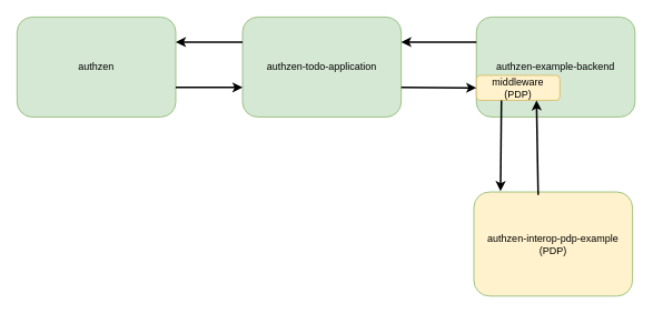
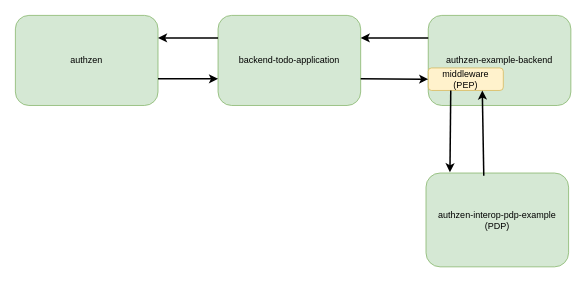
  <mxCell id="0" />
  <mxCell id="1" parent="0" />
- <mxCell id="2" value="&lt;div&gt;authzen-interop-pdp-example&lt;/div&gt;(PDP)" style="rounded=1;whiteSpace=wrap;html=1;fillColor=#fff2cc;strokeColor=#82b366;" parent="1" vertex="1"><mxGeometry x="567" y="230" width="190" height="125" as="geometry" /></mxCell>
+ <mxCell id="2" value="&lt;div&gt;authzen-interop-pdp-example&lt;/div&gt;(PDP)" style="rounded=1;whiteSpace=wrap;html=1;fillColor=#d5e8d4;strokeColor=#82b366;" parent="1" vertex="1"><mxGeometry x="567" y="230" width="190" height="125" as="geometry" /></mxCell>
  <mxCell id="3" value="&lt;div&gt;authzen-example-backend&lt;/div&gt;" style="rounded=1;whiteSpace=wrap;html=1;fillColor=#d5e8d4;strokeColor=#82b366;" parent="1" vertex="1"><mxGeometry x="570" y="20" width="190" height="120" as="geometry" /></mxCell>
- <mxCell id="4" value="authzen-todo-application" style="rounded=1;whiteSpace=wrap;html=1;fillColor=#d5e8d4;strokeColor=#82b366;" parent="1" vertex="1"><mxGeometry x="290" y="20" width="190" height="120" as="geometry" /></mxCell>
+ <mxCell id="4" value="backend-todo-application" style="rounded=1;whiteSpace=wrap;html=1;fillColor=#d5e8d4;strokeColor=#82b366;" parent="1" vertex="1"><mxGeometry x="290" y="20" width="190" height="120" as="geometry" /></mxCell>
  <mxCell id="5" value="authzen" style="rounded=1;whiteSpace=wrap;html=1;fillColor=#d5e8d4;strokeColor=#82b366;" parent="1" vertex="1"><mxGeometry x="20" y="20" width="190" height="120" as="geometry" /></mxCell>
- <mxCell id="6" value="middleware&lt;div&gt;(PDP)&lt;/div&gt;" style="rounded=1;whiteSpace=wrap;html=1;fillColor=#fff2cc;strokeColor=#d6b656;" parent="1" vertex="1"><mxGeometry x="570" y="90" width="100" height="30" as="geometry" /></mxCell>
+ <mxCell id="6" value="middleware&lt;div&gt;(PEP)&lt;/div&gt;" style="rounded=1;whiteSpace=wrap;html=1;fillColor=#fff2cc;strokeColor=#d6b656;" parent="1" vertex="1"><mxGeometry x="570" y="90" width="100" height="30" as="geometry" /></mxCell>
  <mxCell id="7" value="" style="endArrow=classic;html=1;rounded=0;strokeWidth=2;" parent="1" edge="1"><mxGeometry width="50" height="50" relative="1" as="geometry"><mxPoint x="210" y="104.5" as="sourcePoint" /><mxPoint x="290" y="104.5" as="targetPoint" /></mxGeometry></mxCell>
  <mxCell id="8" value="" style="endArrow=classic;html=1;rounded=0;strokeWidth=2;entryX=0;entryY=0.5;entryDx=0;entryDy=0;" parent="1" edge="1" target="6"><mxGeometry width="50" height="50" relative="1" as="geometry"><mxPoint x="480" y="104.5" as="sourcePoint" /><mxPoint x="540" y="104.5" as="targetPoint" /></mxGeometry></mxCell>
  <mxCell id="9" value="" style="endArrow=classic;html=1;rounded=0;strokeWidth=2;exitX=0.3;exitY=1;exitDx=0;exitDy=0;endSize=6;startSize=6;targetPerimeterSpacing=0;exitPerimeter=0;entryX=0.168;entryY=-0.008;entryDx=0;entryDy=0;entryPerimeter=0;" parent="1" target="2" edge="1" source="6"><mxGeometry width="50" height="50" relative="1" as="geometry"><mxPoint x="550" y="91.38" as="sourcePoint" /><mxPoint x="599" y="230" as="targetPoint" /></mxGeometry></mxCell>
  <mxCell id="10" value="" style="endArrow=classic;html=1;rounded=0;strokeWidth=2;endSize=6;startSize=6;targetPerimeterSpacing=0;jumpSize=6;exitX=0.537;exitY=0.029;exitDx=0;exitDy=0;exitPerimeter=0;entryX=0.75;entryY=1;entryDx=0;entryDy=0;" parent="1" edge="1"><mxGeometry width="50" height="50" relative="1" as="geometry"><mxPoint x="644" y="233.625" as="sourcePoint" /><mxPoint x="642" y="120" as="targetPoint" /></mxGeometry></mxCell>
  <mxCell id="11" value="" style="endArrow=classic;html=1;rounded=0;strokeWidth=2;endSize=6;startSize=6;targetPerimeterSpacing=0;jumpSize=6;exitX=0;exitY=0.25;exitDx=0;exitDy=0;entryX=1;entryY=0.25;entryDx=0;entryDy=0;" parent="1" source="3" edge="1" target="4"><mxGeometry width="50" height="50" relative="1" as="geometry"><mxPoint x="560" y="35" as="sourcePoint" /><mxPoint x="480" y="38" as="targetPoint" /></mxGeometry></mxCell>
  <mxCell id="12" value="" style="endArrow=classic;html=1;rounded=0;strokeWidth=2;endSize=6;startSize=6;targetPerimeterSpacing=0;jumpSize=6;" parent="1" edge="1"><mxGeometry width="50" height="50" relative="1" as="geometry"><mxPoint x="290" y="50" as="sourcePoint" /><mxPoint x="210" y="50" as="targetPoint" /></mxGeometry></mxCell>
